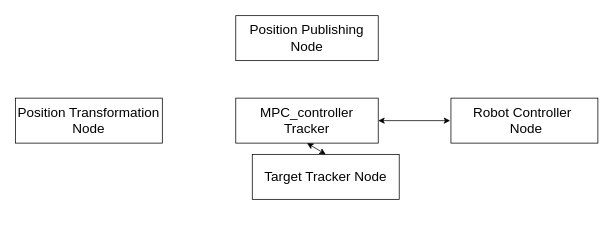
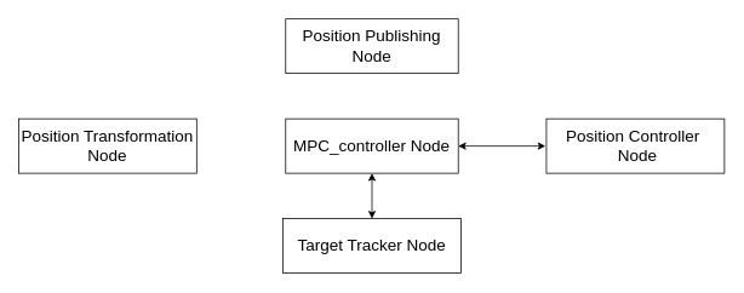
  <mxCell id="0" />
  <mxCell id="1" parent="0" />
  <mxCell id="2" value="&lt;font style=&quot;font-size: 18px;&quot;&gt;Position Publishing Node&lt;/font&gt;" style="rounded=0;whiteSpace=wrap;html=1;" vertex="1" parent="1"><mxGeometry x="314" y="20" width="190" height="60" as="geometry" /></mxCell>
  <mxCell id="3" value="&lt;font style=&quot;font-size: 18px;&quot;&gt;Position Transformation Node&lt;/font&gt;" style="rounded=0;whiteSpace=wrap;html=1;" vertex="1" parent="1"><mxGeometry x="20" y="130" width="196" height="60" as="geometry" /></mxCell>
- <mxCell id="4" value="&lt;font style=&quot;font-size: 18px;&quot;&gt;MPC_controller Tracker&lt;/font&gt;" style="rounded=0;whiteSpace=wrap;html=1;" vertex="1" parent="1"><mxGeometry x="314" y="130" width="190" height="60" as="geometry" /></mxCell>
- <mxCell id="5" value="&lt;span style=&quot;font-size: 18px;&quot;&gt;Target Tracker Node&lt;/span&gt;" style="rounded=0;whiteSpace=wrap;html=1;" vertex="1" parent="1"><mxGeometry x="336" y="205" width="196" height="60" as="geometry" /></mxCell>
- <mxCell id="6" value="&lt;span style=&quot;font-size: 18px;&quot;&gt;Robot Controller&amp;nbsp;&lt;br&gt;&amp;nbsp;Node&lt;/span&gt;" style="rounded=0;whiteSpace=wrap;html=1;" vertex="1" parent="1"><mxGeometry x="601" y="130" width="196" height="60" as="geometry" /></mxCell>
+ <mxCell id="4" value="&lt;font style=&quot;font-size: 18px;&quot;&gt;MPC_controller Node&lt;/font&gt;" style="rounded=0;whiteSpace=wrap;html=1;" vertex="1" parent="1"><mxGeometry x="314" y="130" width="190" height="60" as="geometry" /></mxCell>
+ <mxCell id="5" value="&lt;span style=&quot;font-size: 18px;&quot;&gt;Target Tracker Node&lt;/span&gt;" style="rounded=0;whiteSpace=wrap;html=1;" vertex="1" parent="1"><mxGeometry x="311" y="240" width="196" height="60" as="geometry" /></mxCell>
+ <mxCell id="6" value="&lt;span style=&quot;font-size: 18px;&quot;&gt;Position Controller&amp;nbsp;&lt;br&gt;&amp;nbsp;Node&lt;/span&gt;" style="rounded=0;whiteSpace=wrap;html=1;" vertex="1" parent="1"><mxGeometry x="601" y="130" width="196" height="60" as="geometry" /></mxCell>
  <mxCell id="7" value="" style="endArrow=classic;startArrow=classic;html=1;rounded=0;fontSize=18;entryX=0.5;entryY=1;entryDx=0;entryDy=0;exitX=0.5;exitY=0;exitDx=0;exitDy=0;" edge="1" parent="1" source="5" target="4"><mxGeometry width="50" height="50" relative="1" as="geometry"><mxPoint x="423" y="250" as="sourcePoint" /><mxPoint x="473" y="200" as="targetPoint" /></mxGeometry></mxCell>
  <mxCell id="8" value="" style="endArrow=classic;startArrow=classic;html=1;rounded=0;fontSize=18;exitX=1;exitY=0.5;exitDx=0;exitDy=0;" edge="1" parent="1" source="4"><mxGeometry width="50" height="50" relative="1" as="geometry"><mxPoint x="400" y="250" as="sourcePoint" /><mxPoint x="600" y="160" as="targetPoint" /></mxGeometry></mxCell>
